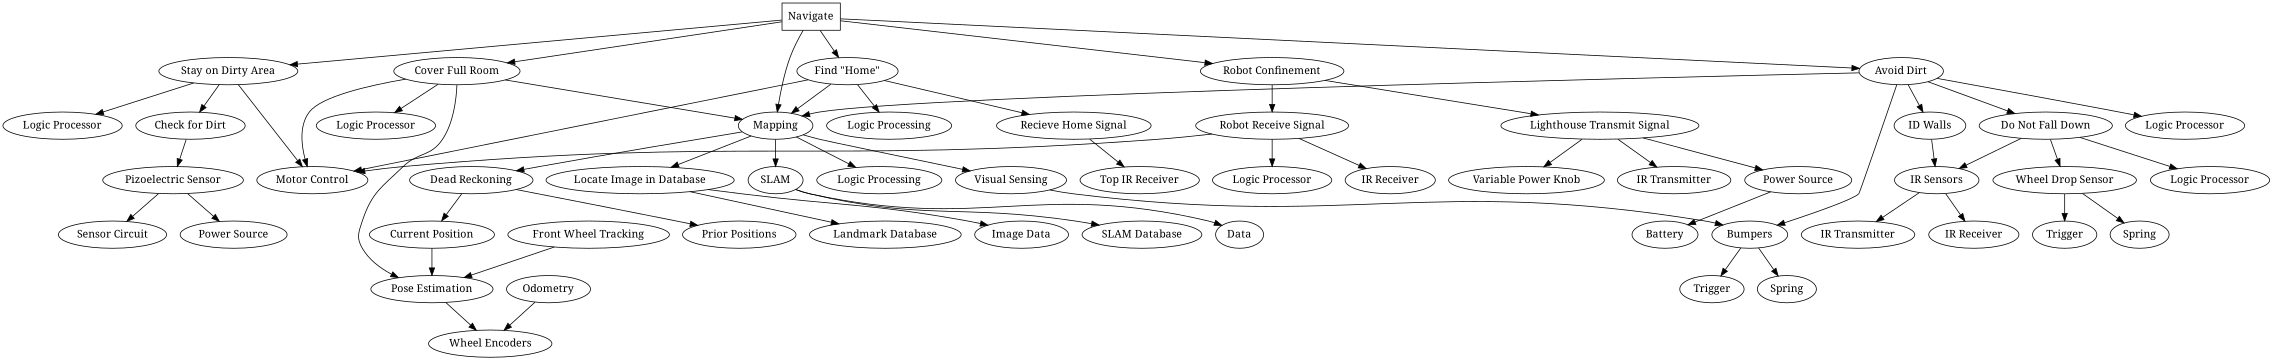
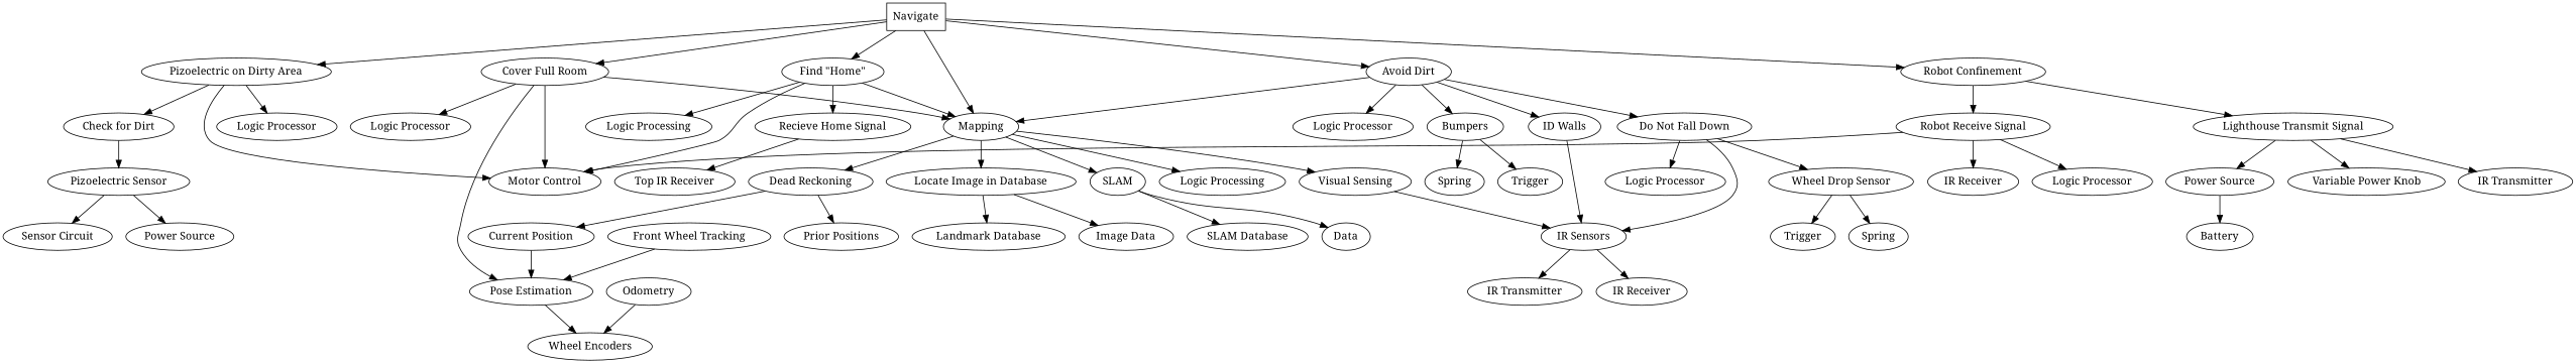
  digraph {
    fontname="Noto Serif"
    node [fontname="Noto Serif"]
    edge [fontname="Noto Serif"]
    n1 [label=Navigate shape=box]
-   n2 [label="Stay on Dirty Area"]
+   n2 [label="Pizoelectric on Dirty Area"]
    n3 [label="Cover Full Room"]
    n4 [label="Avoid Dirt"]
    n5 [label="Robot Confinement"]
    n6 [label=Mapping]
    n7 [label="Find \"Home\""]
    n8 [label="Check for Dirt"]
    n9 [label="Logic Processor"]
    n10 [label="Motor Control"]
    n11 [label="Logic Processor"]
    n12 [label="Pose Estimation"]
    n13 [label=Bumpers]
    n14 [label="Do Not Fall Down"]
    n15 [label="ID Walls"]
    n16 [label="Logic Processor"]
    n17 [label="Lighthouse Transmit Signal"]
    n18 [label="Robot Receive Signal"]
    n19 [label="Dead Reckoning"]
    n20 [label="Visual Sensing"]
    n21 [label="Locate Image in Database"]
    n22 [label=SLAM]
    n23 [label="Logic Processing"]
    n24 [label="Logic Processing"]
    n25 [label="Recieve Home Signal"]
    n26 [label="Pizoelectric Sensor"]
    n27 [label="Sensor Circuit"]
    n28 [label="Power Source"]
    n29 [label="Wheel Encoders"]
    n30 [label=Trigger]
    n31 [label=Spring]
    n32 [label="IR Sensors"]
    n33 [label="Wheel Drop Sensor"]
    n34 [label="Logic Processor"]
    n35 [label="Variable Power Knob"]
    n36 [label="IR Transmitter"]
    n37 [label="Power Source"]
    n38 [label="IR Receiver"]
    n39 [label="Logic Processor"]
    n40 [label="Prior Positions"]
    n41 [label="Current Position"]
    n42 [label="Image Data"]
    n43 [label="Landmark Database"]
    n44 [label=Data]
    n45 [label="SLAM Database"]
    n46 [label="Top IR Receiver"]
    n47 [label="Front Wheel Tracking"]
    n48 [label="IR Transmitter"]
    n49 [label="IR Receiver"]
    n50 [label=Trigger]
    n51 [label=Spring]
    n52 [label=Battery]
    n53 [label=Odometry]
    n1 -> n2
    n1 -> n3
    n1 -> n4
    n1 -> n5
    n1 -> n6
    n1 -> n7
    n2 -> n8
    n2 -> n9
    n2 -> n10
    n3 -> n6
    n3 -> n10
    n3 -> n11
    n3 -> n12
    n4 -> n6
    n4 -> n13
    n4 -> n14
    n4 -> n15
    n4 -> n16
    n5 -> n17
    n5 -> n18
    n6 -> n19
    n6 -> n20
    n6 -> n21
    n6 -> n22
    n6 -> n23
    n7 -> n6
    n7 -> n10
    n7 -> n24
    n7 -> n25
    n8 -> n26
    n12 -> n29
    n13 -> n30
    n13 -> n31
    n14 -> n32
    n14 -> n33
    n14 -> n34
    n15 -> n32
    n17 -> n35
    n17 -> n36
    n17 -> n37
    n18 -> n10
    n18 -> n38
    n18 -> n39
    n19 -> n40
    n19 -> n41
-   n20 -> n13
+   n20 -> n32
    n21 -> n42
    n21 -> n43
    n22 -> n44
    n22 -> n45
    n25 -> n46
    n26 -> n27
    n26 -> n28
    n32 -> n48
    n32 -> n49
    n33 -> n50
    n33 -> n51
    n37 -> n52
    n41 -> n12
    n47 -> n12
    n53 -> n29
  }
